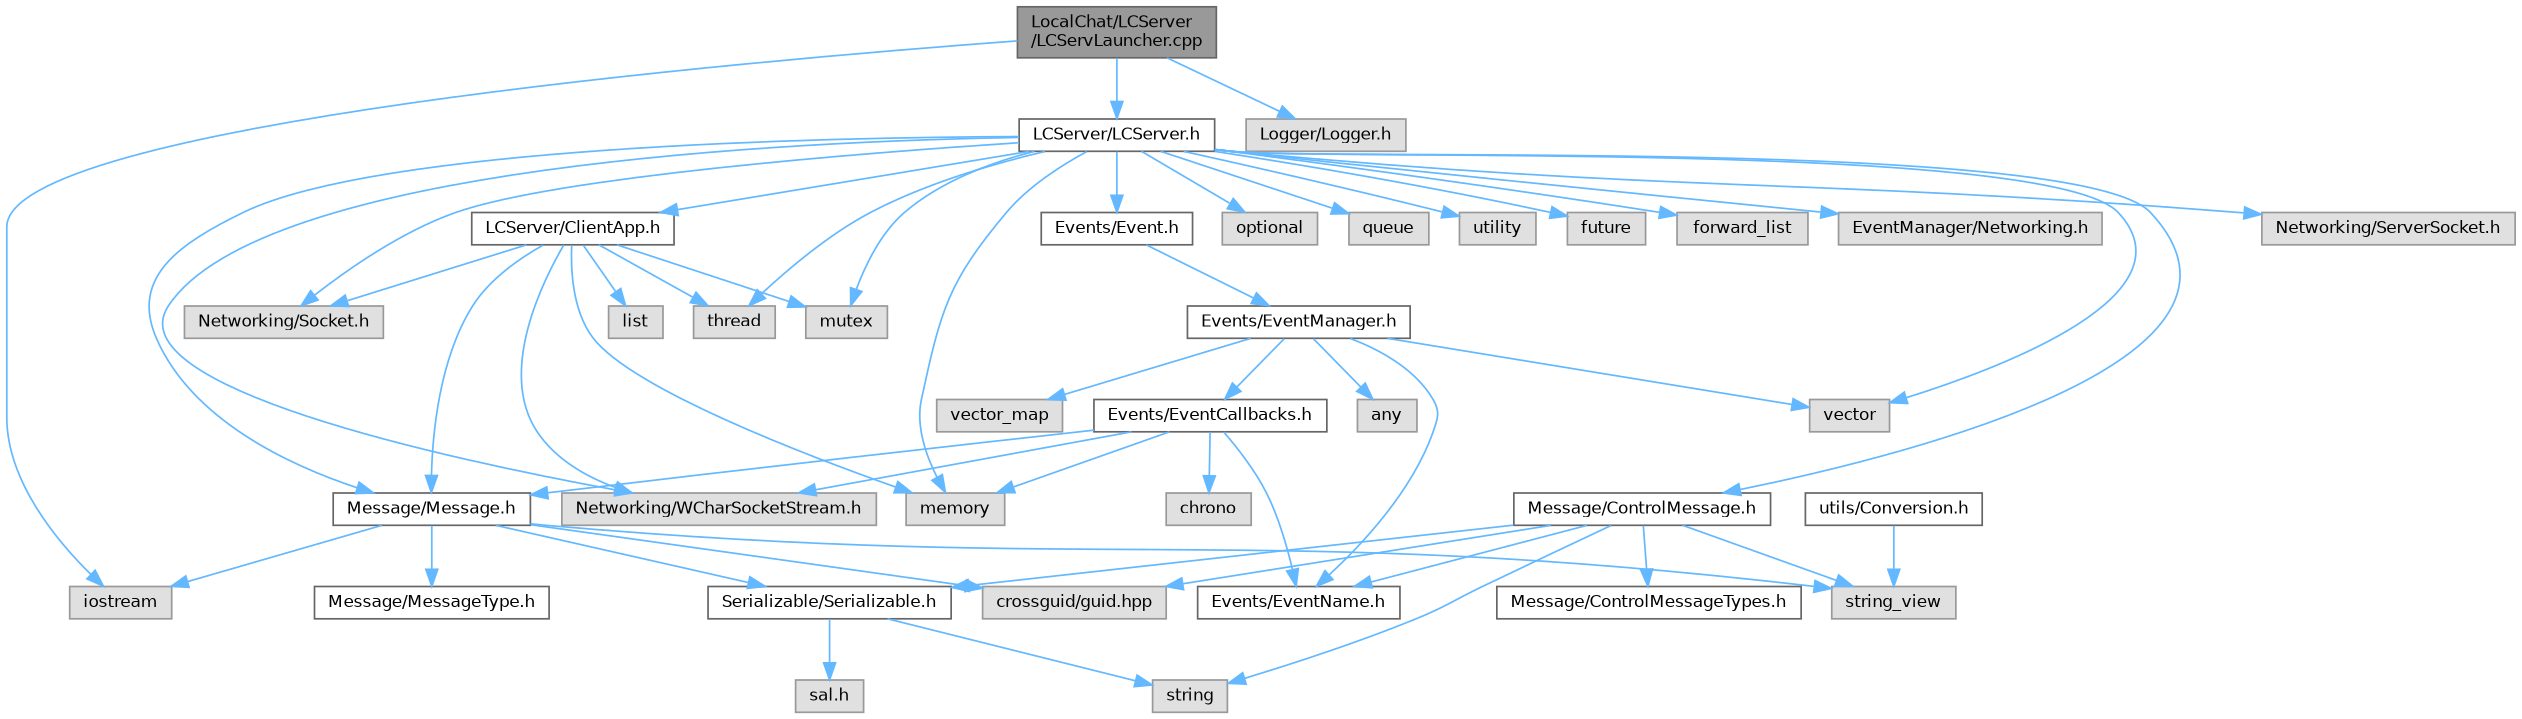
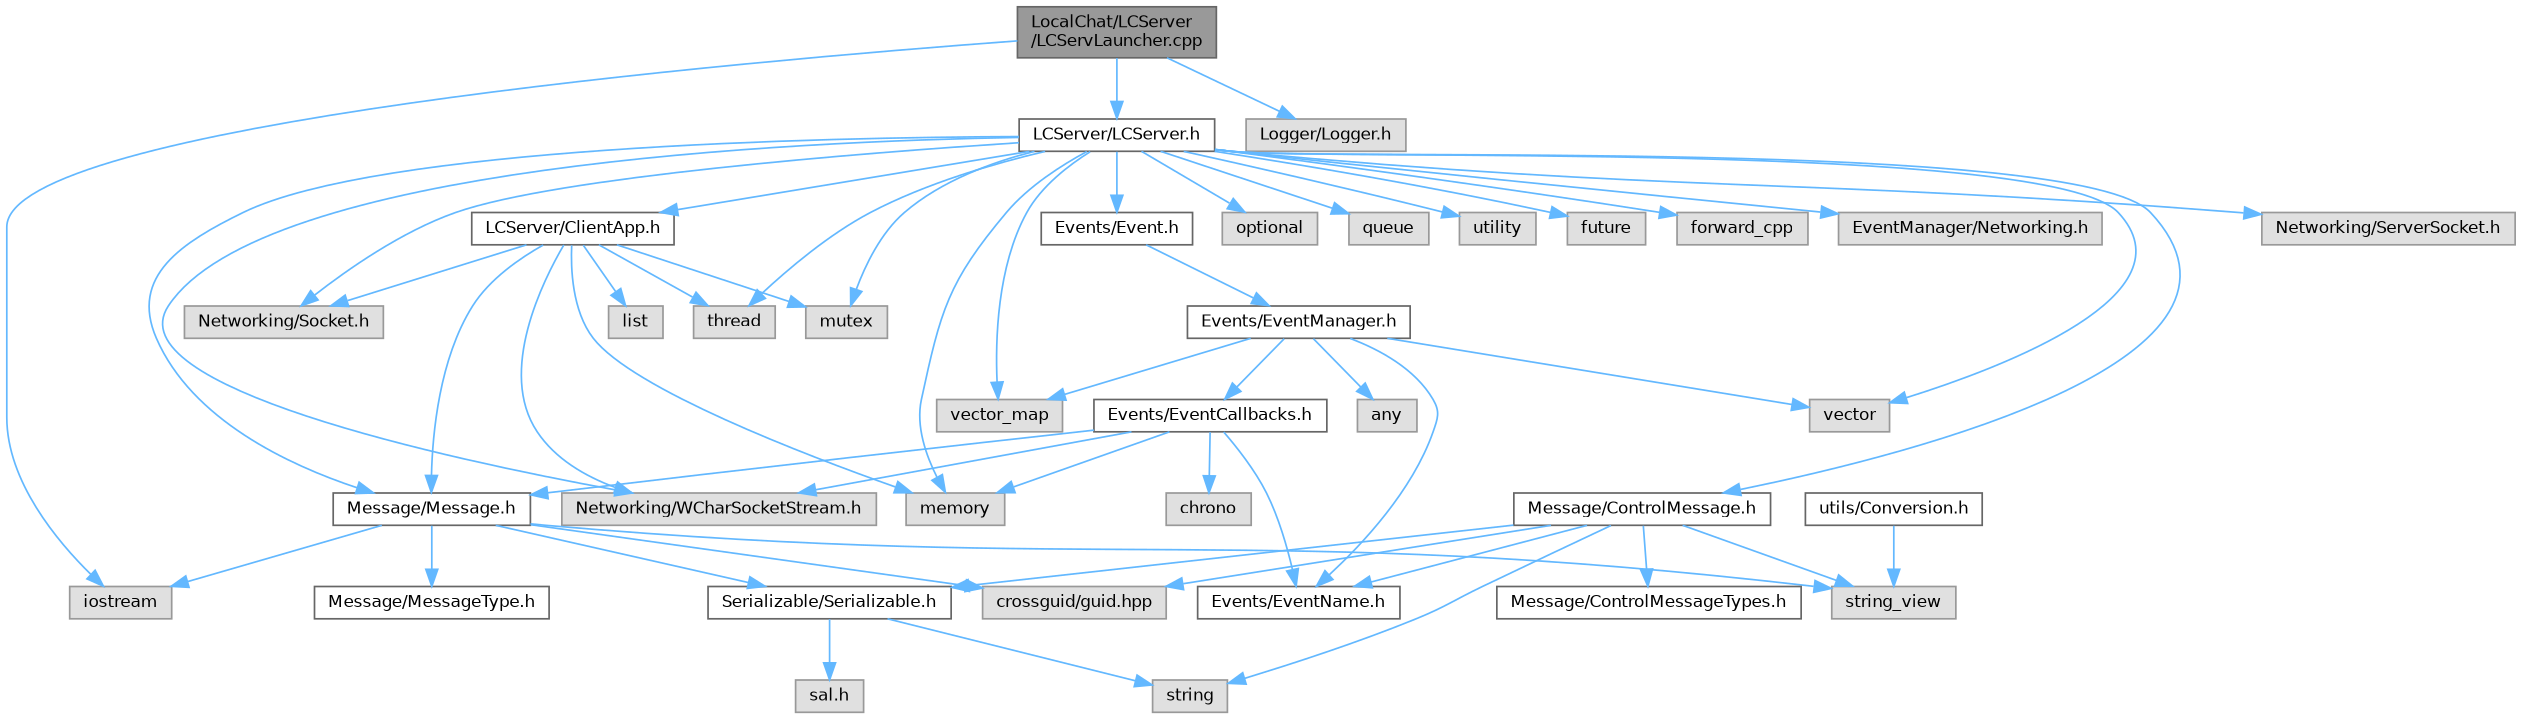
  digraph {
    node [color=grey60 fillcolor="#E0E0E0" fontname=Helvetica fontsize=10 shape=box style=filled]
    edge [color=steelblue1 fontname=Helvetica fontsize=10 labelfontname=Helvetica labelfontsize=10 style=solid]
    n1 [color=gray40 fillcolor=grey60 fontcolor=black height=0.2 label="LocalChat/LCServer\l/LCServLauncher.cpp" width=0.4]
    n2 [color=grey40 fillcolor=white height=0.2 label="LCServer/LCServer.h" width=0.4]
    n3 [height=0.2 label=iostream width=0.4]
    n4 [height=0.2 label="Logger/Logger.h" width=0.4]
    n5 [height=0.2 label="EventManager/Networking.h" width=0.4]
    n6 [height=0.2 label="Networking/ServerSocket.h" width=0.4]
    n7 [height=0.2 label="Networking/Socket.h" width=0.4]
    n8 [color=grey40 fillcolor=white height=0.2 label="Message/Message.h" width=0.4]
    n9 [height=0.2 label="Networking/WCharSocketStream.h" width=0.4]
    n10 [color=grey40 fillcolor=white height=0.2 label="Events/Event.h" width=0.4]
    n11 [height=0.2 label=memory width=0.4]
    n12 [height=0.2 label=vector_map width=0.4]
    n13 [height=0.2 label=vector width=0.4]
    n14 [color=grey40 fillcolor=white height=0.2 label="LCServer/ClientApp.h" width=0.4]
    n15 [height=0.2 label=thread width=0.4]
    n16 [height=0.2 label=mutex width=0.4]
    n17 [color=grey40 fillcolor=white height=0.2 label="Message/ControlMessage.h" width=0.4]
    n18 [height=0.2 label=optional width=0.4]
    n19 [height=0.2 label=queue width=0.4]
    n20 [height=0.2 label=utility width=0.4]
    n21 [height=0.2 label=future width=0.4]
-   n22 [height=0.2 label=forward_list width=0.4]
+   n22 [height=0.2 label=forward_cpp width=0.4]
    n23 [color=grey40 fillcolor=white height=0.2 label="Serializable/Serializable.h" width=0.4]
    n24 [color=grey40 fillcolor=white height=0.2 label="Message/MessageType.h" width=0.4]
    n25 [height=0.2 label="crossguid/guid.hpp" width=0.4]
    n26 [height=0.2 label=string_view width=0.4]
    n27 [color=grey40 fillcolor=white height=0.2 label="Events/EventManager.h" width=0.4]
    n28 [height=0.2 label=list width=0.4]
    n29 [height=0.2 label=string width=0.4]
    n30 [color=grey40 fillcolor=white height=0.2 label="Events/EventName.h" width=0.4]
    n31 [color=grey40 fillcolor=white height=0.2 label="Message/ControlMessageTypes.h" width=0.4]
    n32 [height=0.2 label="sal.h" width=0.4]
    n33 [color=grey40 fillcolor=white height=0.2 label="Events/EventCallbacks.h" width=0.4]
    n34 [height=0.2 label=any width=0.4]
    n35 [height=0.2 label=chrono width=0.4]
    n36 [color=grey40 fillcolor=white height=0.2 label="utils/Conversion.h" width=0.4]
    n1 -> n2
    n1 -> n3
    n1 -> n4
    n2 -> n5
    n2 -> n6
    n2 -> n7
    n2 -> n8
    n2 -> n9
    n2 -> n10
    n2 -> n11
+   n2 -> n12
    n2 -> n13
    n2 -> n14
    n2 -> n15
    n2 -> n16
    n2 -> n17
    n2 -> n18
    n2 -> n19
    n2 -> n20
    n2 -> n21
    n2 -> n22
    n8 -> n3
    n8 -> n23
    n8 -> n24
    n8 -> n25
    n8 -> n26
    n10 -> n27
    n14 -> n7
    n14 -> n8
    n14 -> n9
    n14 -> n11
    n14 -> n15
    n14 -> n16
    n14 -> n28
    n17 -> n23
    n17 -> n25
    n17 -> n26
    n17 -> n29
    n17 -> n30
    n17 -> n31
    n23 -> n29
    n23 -> n32
    n27 -> n12
    n27 -> n13
    n27 -> n30
    n27 -> n33
    n27 -> n34
    n33 -> n8
    n33 -> n9
    n33 -> n11
    n33 -> n30
    n33 -> n35
    n36 -> n26
  }
